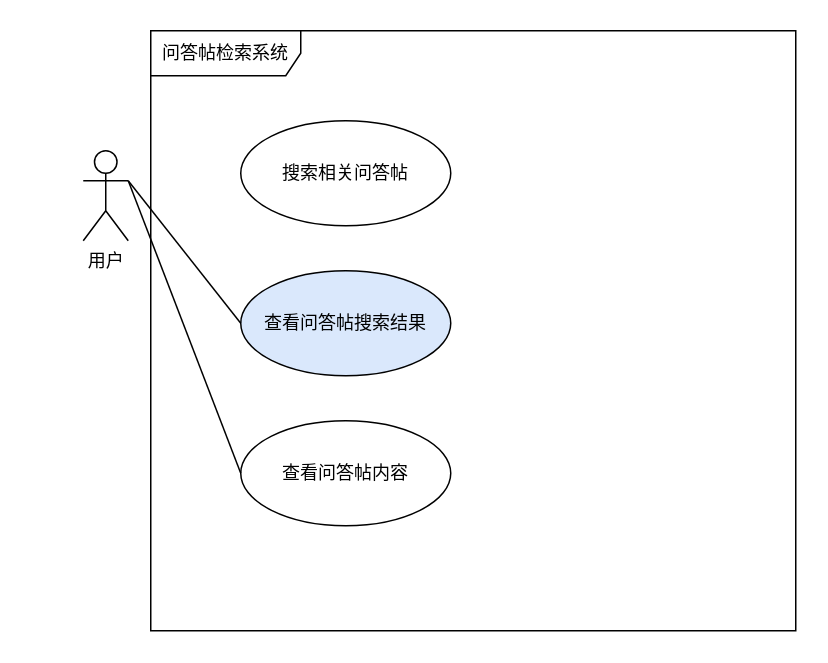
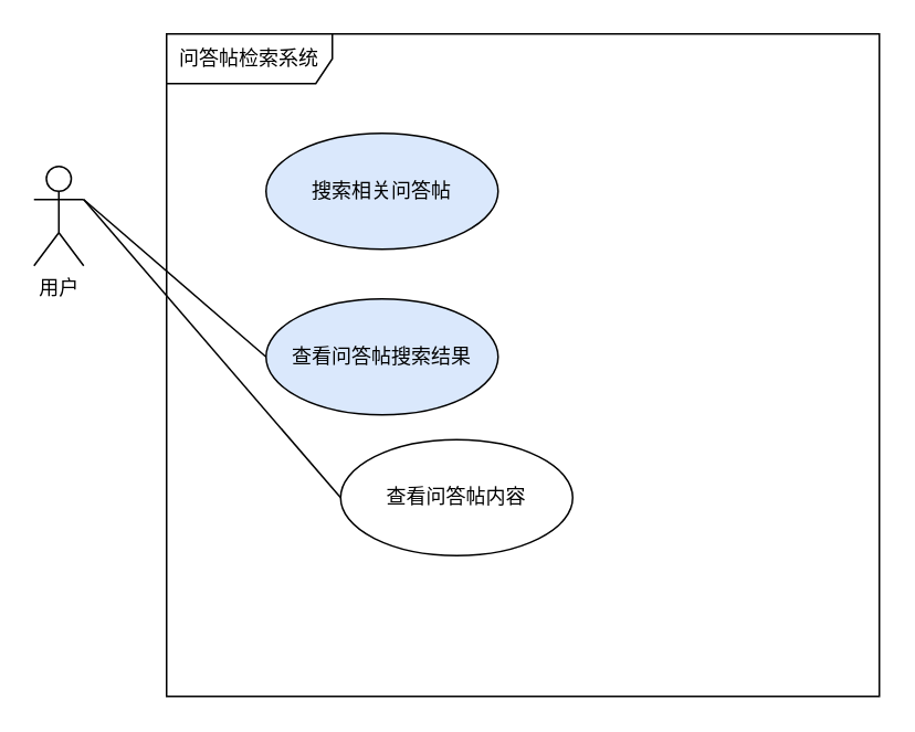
  <mxCell id="0" />
  <mxCell id="1" parent="0" />
- <mxCell id="2" value="用户" style="shape=umlActor;verticalLabelPosition=bottom;verticalAlign=top;html=1;" vertex="1" parent="1"><mxGeometry x="55" y="100" width="30" height="60" as="geometry" /></mxCell>
+ <mxCell id="2" value="用户" style="shape=umlActor;verticalLabelPosition=bottom;verticalAlign=top;html=1;" vertex="1" parent="1"><mxGeometry x="20" y="100" width="30" height="60" as="geometry" /></mxCell>
  <mxCell id="3" value="问答帖检索系统" style="shape=umlFrame;whiteSpace=wrap;html=1;width=100;height=30;" vertex="1" parent="1"><mxGeometry x="100" y="20" width="430" height="400" as="geometry" /></mxCell>
- <mxCell id="4" value="搜索相关问答帖" style="ellipse;whiteSpace=wrap;html=1;" vertex="1" parent="1"><mxGeometry x="160" y="80" width="140" height="70" as="geometry" /></mxCell>
+ <mxCell id="4" value="搜索相关问答帖" style="ellipse;whiteSpace=wrap;html=1;fillColor=#dae8fc;" vertex="1" parent="1"><mxGeometry x="160" y="80" width="140" height="70" as="geometry" /></mxCell>
  <mxCell id="5" value="查看问答帖搜索结果" style="ellipse;whiteSpace=wrap;html=1;fillColor=#dae8fc;" vertex="1" parent="1"><mxGeometry x="160" y="180" width="140" height="70" as="geometry" /></mxCell>
  <mxCell id="6" value="" style="endArrow=none;html=1;rounded=0;exitX=1;exitY=0.333;exitDx=0;exitDy=0;exitPerimeter=0;entryX=0;entryY=0.5;entryDx=0;entryDy=0;" edge="1" parent="1" target="5" source="2"><mxGeometry width="50" height="50" relative="1" as="geometry"><mxPoint x="60" y="130" as="sourcePoint" /><mxPoint x="350" y="200" as="targetPoint" /></mxGeometry></mxCell>
- <mxCell id="7" value="查看问答帖内容" style="ellipse;whiteSpace=wrap;html=1;" vertex="1" parent="1"><mxGeometry x="160" y="280" width="140" height="70" as="geometry" /></mxCell>
+ <mxCell id="7" value="查看问答帖内容" style="ellipse;whiteSpace=wrap;html=1;" vertex="1" parent="1"><mxGeometry x="205" y="265" width="140" height="70" as="geometry" /></mxCell>
  <mxCell id="8" value="" style="endArrow=none;html=1;rounded=0;exitX=1;exitY=0.333;exitDx=0;exitDy=0;exitPerimeter=0;entryX=0;entryY=0.5;entryDx=0;entryDy=0;" edge="1" parent="1" target="7" source="2"><mxGeometry width="50" height="50" relative="1" as="geometry"><mxPoint x="50" y="330" as="sourcePoint" /><mxPoint x="340" y="400" as="targetPoint" /></mxGeometry></mxCell>
